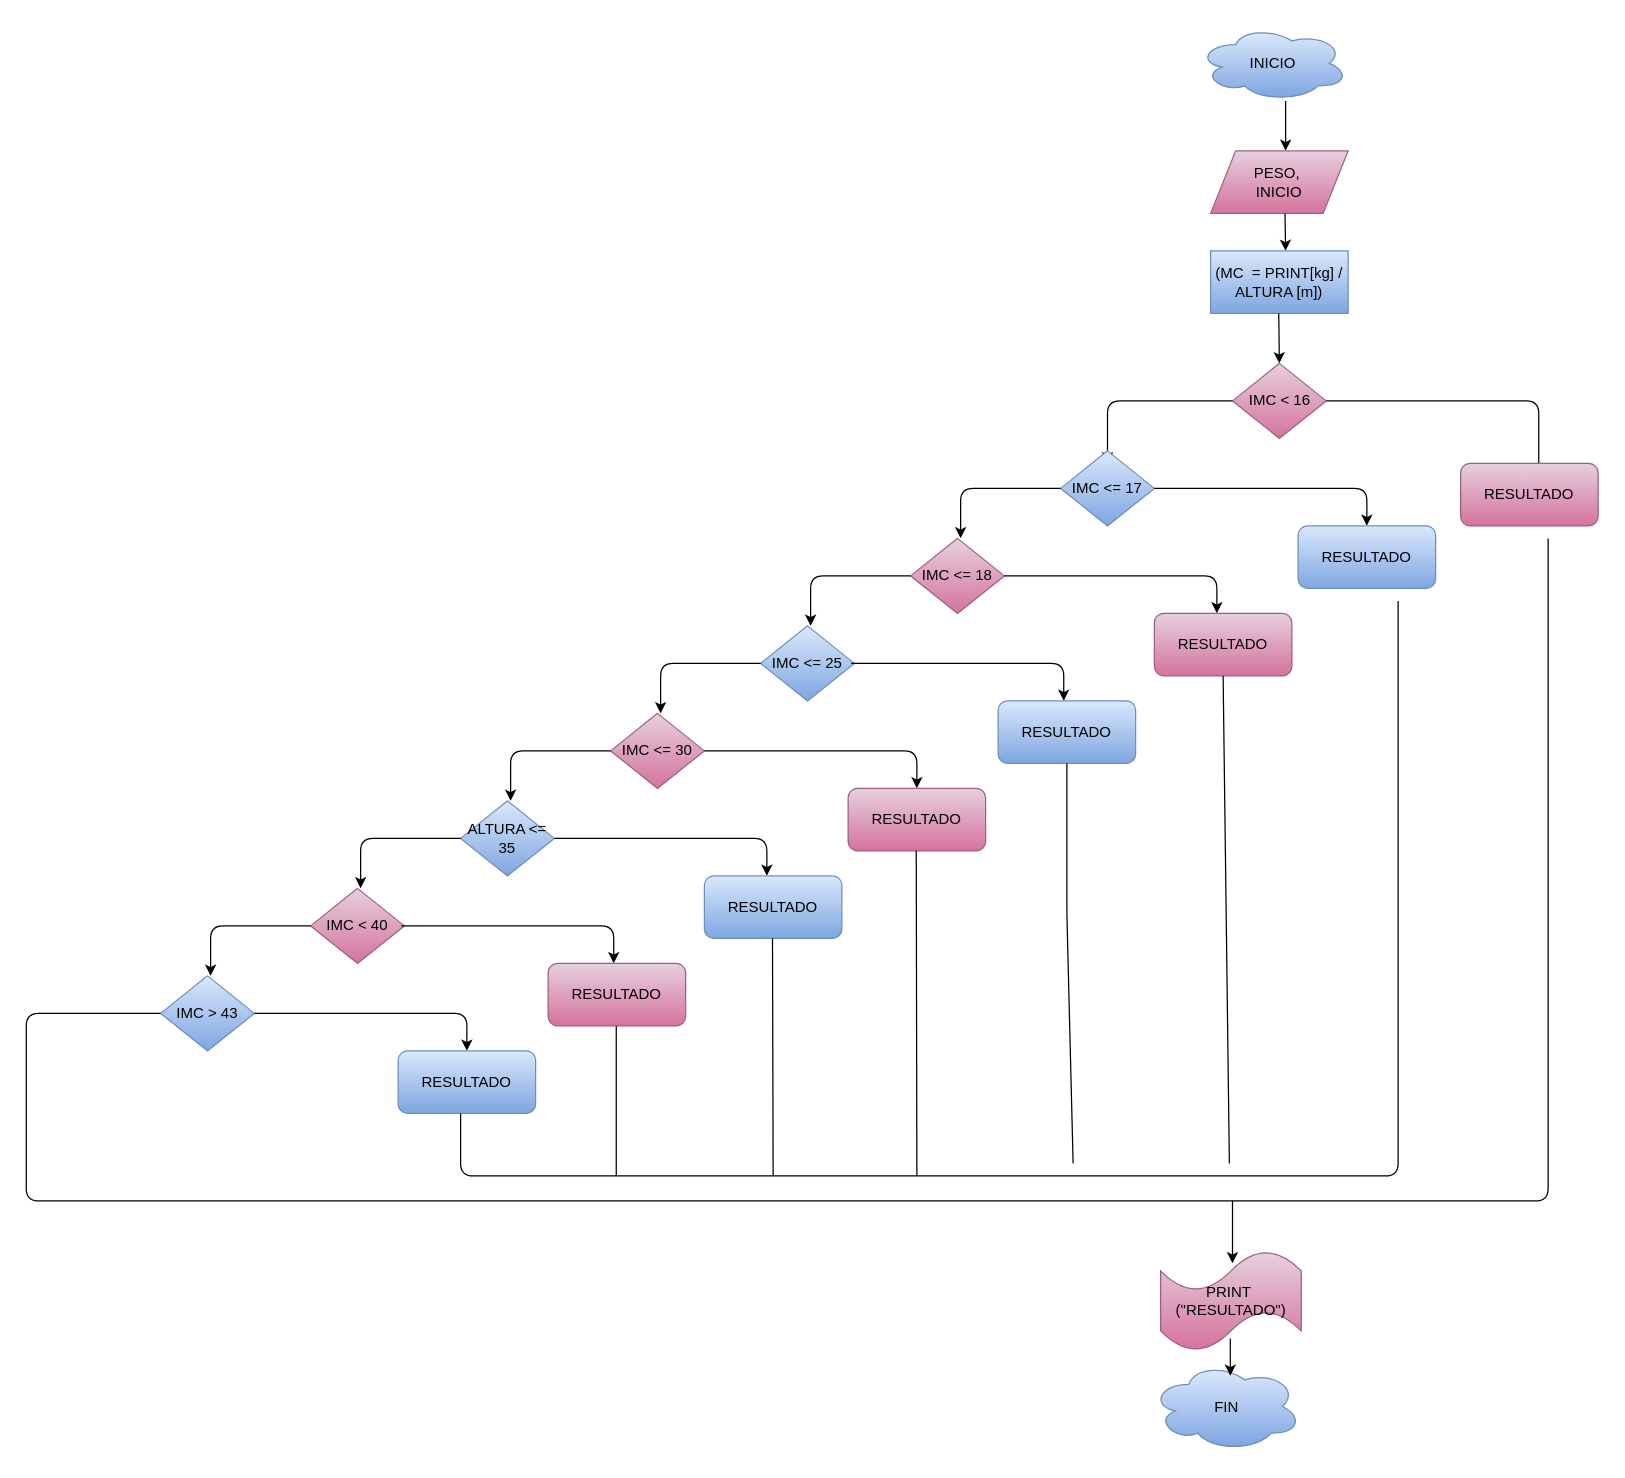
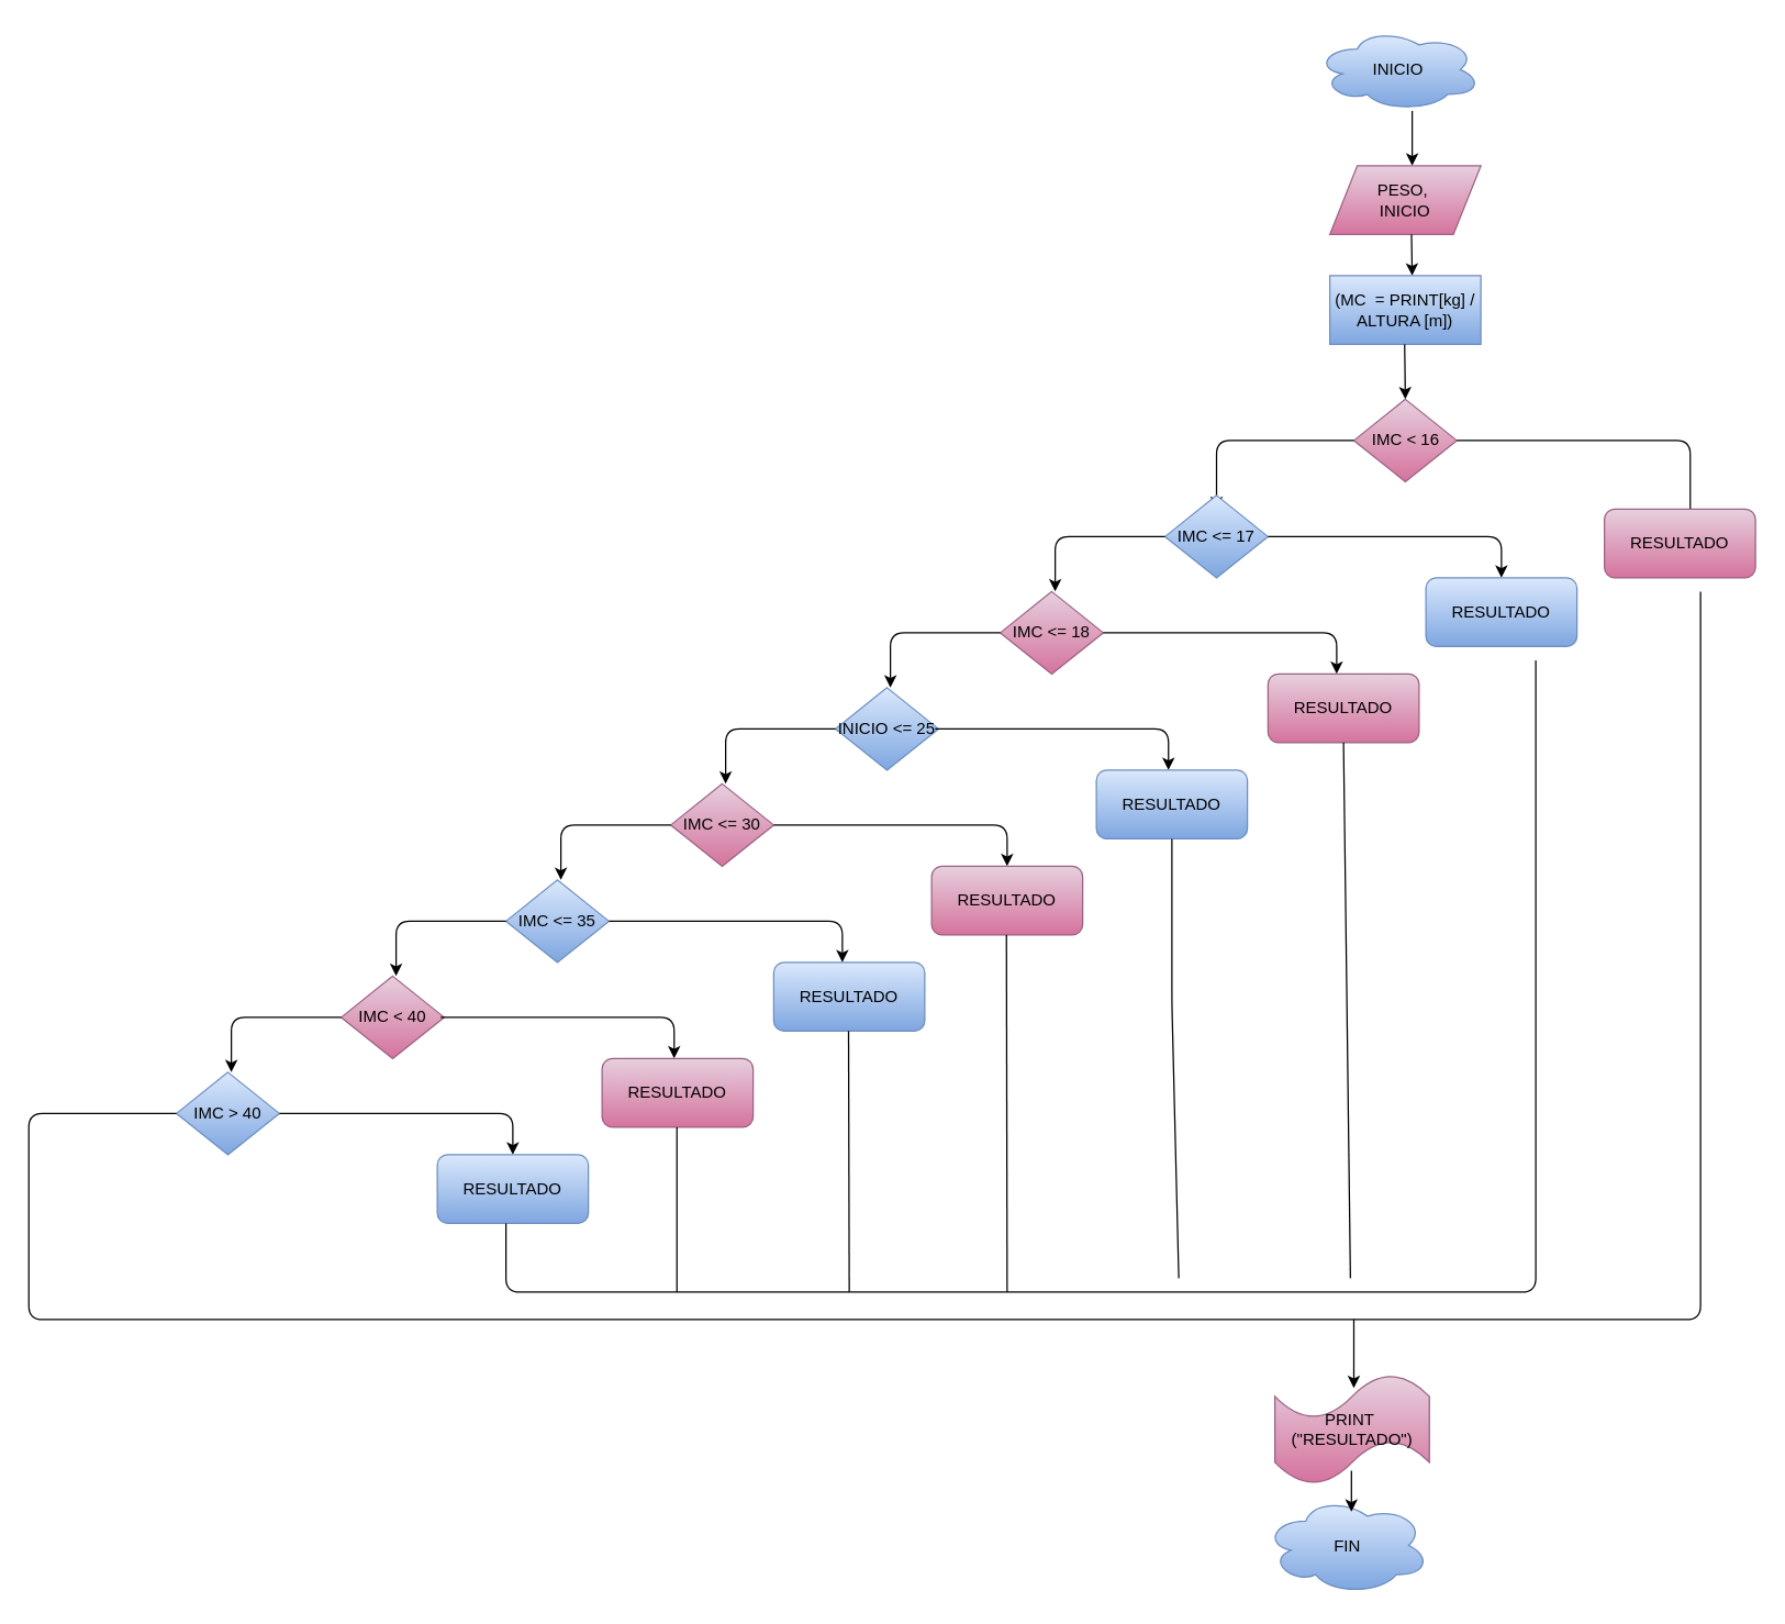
  <mxCell id="0" />
  <mxCell id="1" parent="0" />
  <mxCell id="2" value="" style="endArrow=classic;html=1;" edge="1" parent="1"><mxGeometry width="50" height="50" relative="1" as="geometry"><mxPoint x="1028" y="80" as="sourcePoint" /><mxPoint x="1028" y="120" as="targetPoint" /></mxGeometry></mxCell>
  <mxCell id="3" value="PESO,&amp;nbsp;&lt;br&gt;INICIO" style="shape=parallelogram;perimeter=parallelogramPerimeter;whiteSpace=wrap;html=1;fixedSize=1;fillColor=#e6d0de;gradientColor=#d5739d;strokeColor=#996185;" vertex="1" parent="1"><mxGeometry x="968" y="120" width="110" height="50" as="geometry" /></mxCell>
  <mxCell id="4" value="" style="endArrow=classic;html=1;" edge="1" parent="1"><mxGeometry width="50" height="50" relative="1" as="geometry"><mxPoint x="1027.5" y="170" as="sourcePoint" /><mxPoint x="1028" y="200" as="targetPoint" /></mxGeometry></mxCell>
  <mxCell id="5" value="(MC&amp;nbsp; = PRINT[kg] /&lt;br&gt;ALTURA [m])" style="rounded=0;whiteSpace=wrap;html=1;fillColor=#dae8fc;gradientColor=#7ea6e0;strokeColor=#6c8ebf;" vertex="1" parent="1"><mxGeometry x="968" y="200" width="110" height="50" as="geometry" /></mxCell>
  <mxCell id="6" value="" style="endArrow=classic;html=1;" edge="1" parent="1"><mxGeometry width="50" height="50" relative="1" as="geometry"><mxPoint x="1022.5" y="250" as="sourcePoint" /><mxPoint x="1023" y="290" as="targetPoint" /></mxGeometry></mxCell>
  <mxCell id="7" value="IMC &amp;lt; 16" style="rhombus;whiteSpace=wrap;html=1;fillColor=#e6d0de;gradientColor=#d5739d;strokeColor=#996185;" vertex="1" parent="1"><mxGeometry x="985.5" y="290" width="75" height="60" as="geometry" /></mxCell>
  <mxCell id="8" value="" style="endArrow=classic;html=1;" edge="1" parent="1"><mxGeometry width="50" height="50" relative="1" as="geometry"><mxPoint x="985.5" y="320" as="sourcePoint" /><mxPoint x="885.5" y="370" as="targetPoint" /><Array as="points"><mxPoint x="935.5" y="320" /><mxPoint x="885.5" y="320" /></Array></mxGeometry></mxCell>
  <mxCell id="9" value="" style="endArrow=classic;html=1;" edge="1" parent="1"><mxGeometry width="50" height="50" relative="1" as="geometry"><mxPoint x="1060.5" y="320" as="sourcePoint" /><mxPoint x="1230.5" y="380" as="targetPoint" /><Array as="points"><mxPoint x="1170.5" y="320" /><mxPoint x="1230.5" y="320" /></Array></mxGeometry></mxCell>
  <mxCell id="10" value="RESULTADO" style="rounded=1;whiteSpace=wrap;html=1;fillColor=#e6d0de;gradientColor=#d5739d;strokeColor=#996185;" vertex="1" parent="1"><mxGeometry x="1168" y="370" width="110" height="50" as="geometry" /></mxCell>
  <mxCell id="11" value="IMC &amp;lt;= 17" style="rhombus;whiteSpace=wrap;html=1;fillColor=#dae8fc;gradientColor=#7ea6e0;strokeColor=#6c8ebf;" vertex="1" parent="1"><mxGeometry x="848" y="360" width="75" height="60" as="geometry" /></mxCell>
  <mxCell id="12" value="" style="endArrow=classic;html=1;" edge="1" parent="1"><mxGeometry width="50" height="50" relative="1" as="geometry"><mxPoint x="923" y="390" as="sourcePoint" /><mxPoint x="1093" y="420" as="targetPoint" /><Array as="points"><mxPoint x="1033" y="390" /><mxPoint x="1093" y="390" /></Array></mxGeometry></mxCell>
  <mxCell id="13" value="RESULTADO" style="rounded=1;whiteSpace=wrap;html=1;fillColor=#dae8fc;gradientColor=#7ea6e0;strokeColor=#6c8ebf;" vertex="1" parent="1"><mxGeometry x="1038" y="420" width="110" height="50" as="geometry" /></mxCell>
  <mxCell id="14" value="" style="endArrow=classic;html=1;" edge="1" parent="1"><mxGeometry width="50" height="50" relative="1" as="geometry"><mxPoint x="848" y="390" as="sourcePoint" /><mxPoint x="768" y="430" as="targetPoint" /><Array as="points"><mxPoint x="818" y="390" /><mxPoint x="768" y="390" /></Array></mxGeometry></mxCell>
  <mxCell id="15" value="IMC &amp;lt;= 18" style="rhombus;whiteSpace=wrap;html=1;fillColor=#e6d0de;gradientColor=#d5739d;strokeColor=#996185;" vertex="1" parent="1"><mxGeometry x="728" y="430" width="75" height="60" as="geometry" /></mxCell>
  <mxCell id="16" value="" style="endArrow=classic;html=1;" edge="1" parent="1"><mxGeometry width="50" height="50" relative="1" as="geometry"><mxPoint x="803" y="460" as="sourcePoint" /><mxPoint x="973" y="490" as="targetPoint" /><Array as="points"><mxPoint x="913" y="460" /><mxPoint x="973" y="460" /></Array></mxGeometry></mxCell>
  <mxCell id="17" value="RESULTADO" style="rounded=1;whiteSpace=wrap;html=1;fillColor=#e6d0de;gradientColor=#d5739d;strokeColor=#996185;" vertex="1" parent="1"><mxGeometry x="923" y="490" width="110" height="50" as="geometry" /></mxCell>
  <mxCell id="18" value="" style="endArrow=classic;html=1;" edge="1" parent="1"><mxGeometry width="50" height="50" relative="1" as="geometry"><mxPoint x="728" y="460" as="sourcePoint" /><mxPoint x="648" y="500" as="targetPoint" /><Array as="points"><mxPoint x="698" y="460" /><mxPoint x="648" y="460" /></Array></mxGeometry></mxCell>
- <mxCell id="19" value="IMC &amp;lt;= 25" style="rhombus;whiteSpace=wrap;html=1;fillColor=#dae8fc;gradientColor=#7ea6e0;strokeColor=#6c8ebf;" vertex="1" parent="1"><mxGeometry x="608" y="500" width="75" height="60" as="geometry" /></mxCell>
+ <mxCell id="19" value="INICIO &amp;lt;= 25" style="rhombus;whiteSpace=wrap;html=1;fillColor=#dae8fc;gradientColor=#7ea6e0;strokeColor=#6c8ebf;" vertex="1" parent="1"><mxGeometry x="608" y="500" width="75" height="60" as="geometry" /></mxCell>
  <mxCell id="20" value="" style="endArrow=classic;html=1;" edge="1" parent="1"><mxGeometry width="50" height="50" relative="1" as="geometry"><mxPoint x="608" y="530" as="sourcePoint" /><mxPoint x="528" y="570" as="targetPoint" /><Array as="points"><mxPoint x="578" y="530" /><mxPoint x="528" y="530" /></Array></mxGeometry></mxCell>
  <mxCell id="21" value="" style="endArrow=classic;html=1;" edge="1" parent="1"><mxGeometry width="50" height="50" relative="1" as="geometry"><mxPoint x="680.5" y="530" as="sourcePoint" /><mxPoint x="850.5" y="560" as="targetPoint" /><Array as="points"><mxPoint x="790.5" y="530" /><mxPoint x="850.5" y="530" /></Array></mxGeometry></mxCell>
  <mxCell id="22" value="RESULTADO" style="rounded=1;whiteSpace=wrap;html=1;fillColor=#dae8fc;gradientColor=#7ea6e0;strokeColor=#6c8ebf;" vertex="1" parent="1"><mxGeometry x="798" y="560" width="110" height="50" as="geometry" /></mxCell>
  <mxCell id="23" value="IMC &amp;lt;= 30" style="rhombus;whiteSpace=wrap;html=1;fillColor=#e6d0de;gradientColor=#d5739d;strokeColor=#996185;" vertex="1" parent="1"><mxGeometry x="488" y="570" width="75" height="60" as="geometry" /></mxCell>
  <mxCell id="24" value="" style="endArrow=classic;html=1;" edge="1" parent="1"><mxGeometry width="50" height="50" relative="1" as="geometry"><mxPoint x="488" y="600" as="sourcePoint" /><mxPoint x="408" y="640" as="targetPoint" /><Array as="points"><mxPoint x="458" y="600" /><mxPoint x="408" y="600" /></Array></mxGeometry></mxCell>
  <mxCell id="25" value="" style="endArrow=classic;html=1;" edge="1" parent="1"><mxGeometry width="50" height="50" relative="1" as="geometry"><mxPoint x="563" y="600" as="sourcePoint" /><mxPoint x="733" y="630" as="targetPoint" /><Array as="points"><mxPoint x="673" y="600" /><mxPoint x="733" y="600" /></Array></mxGeometry></mxCell>
  <mxCell id="26" value="RESULTADO" style="rounded=1;whiteSpace=wrap;html=1;fillColor=#e6d0de;gradientColor=#d5739d;strokeColor=#996185;" vertex="1" parent="1"><mxGeometry x="678" y="630" width="110" height="50" as="geometry" /></mxCell>
- <mxCell id="27" value="ALTURA &amp;lt;= 35" style="rhombus;whiteSpace=wrap;html=1;fillColor=#dae8fc;gradientColor=#7ea6e0;strokeColor=#6c8ebf;" vertex="1" parent="1"><mxGeometry x="368" y="640" width="75" height="60" as="geometry" /></mxCell>
+ <mxCell id="27" value="IMC &amp;lt;= 35" style="rhombus;whiteSpace=wrap;html=1;fillColor=#dae8fc;gradientColor=#7ea6e0;strokeColor=#6c8ebf;" vertex="1" parent="1"><mxGeometry x="368" y="640" width="75" height="60" as="geometry" /></mxCell>
  <mxCell id="28" value="" style="endArrow=classic;html=1;" edge="1" parent="1"><mxGeometry width="50" height="50" relative="1" as="geometry"><mxPoint x="368" y="670" as="sourcePoint" /><mxPoint x="288" y="710" as="targetPoint" /><Array as="points"><mxPoint x="338" y="670" /><mxPoint x="288" y="670" /></Array></mxGeometry></mxCell>
  <mxCell id="29" value="" style="endArrow=classic;html=1;" edge="1" parent="1"><mxGeometry width="50" height="50" relative="1" as="geometry"><mxPoint x="443" y="670" as="sourcePoint" /><mxPoint x="613" y="700" as="targetPoint" /><Array as="points"><mxPoint x="553" y="670" /><mxPoint x="613" y="670" /></Array></mxGeometry></mxCell>
  <mxCell id="30" value="RESULTADO" style="rounded=1;whiteSpace=wrap;html=1;fillColor=#dae8fc;gradientColor=#7ea6e0;strokeColor=#6c8ebf;" vertex="1" parent="1"><mxGeometry x="563" y="700" width="110" height="50" as="geometry" /></mxCell>
  <mxCell id="31" value="IMC &amp;lt; 40" style="rhombus;whiteSpace=wrap;html=1;fillColor=#e6d0de;gradientColor=#d5739d;strokeColor=#996185;" vertex="1" parent="1"><mxGeometry x="248" y="710" width="75" height="60" as="geometry" /></mxCell>
  <mxCell id="32" value="" style="endArrow=classic;html=1;" edge="1" parent="1"><mxGeometry width="50" height="50" relative="1" as="geometry"><mxPoint x="248" y="740" as="sourcePoint" /><mxPoint x="168" y="780" as="targetPoint" /><Array as="points"><mxPoint x="218" y="740" /><mxPoint x="168" y="740" /></Array></mxGeometry></mxCell>
  <mxCell id="33" value="" style="endArrow=classic;html=1;" edge="1" parent="1"><mxGeometry width="50" height="50" relative="1" as="geometry"><mxPoint x="320.5" y="740" as="sourcePoint" /><mxPoint x="490.5" y="770" as="targetPoint" /><Array as="points"><mxPoint x="430.5" y="740" /><mxPoint x="490.5" y="740" /></Array></mxGeometry></mxCell>
  <mxCell id="34" value="RESULTADO" style="rounded=1;whiteSpace=wrap;html=1;fillColor=#e6d0de;gradientColor=#d5739d;strokeColor=#996185;" vertex="1" parent="1"><mxGeometry x="438" y="770" width="110" height="50" as="geometry" /></mxCell>
- <mxCell id="35" value="IMC &amp;gt; 43" style="rhombus;whiteSpace=wrap;html=1;fillColor=#dae8fc;gradientColor=#7ea6e0;strokeColor=#6c8ebf;" vertex="1" parent="1"><mxGeometry x="128" y="780" width="75" height="60" as="geometry" /></mxCell>
+ <mxCell id="35" value="IMC &amp;gt; 40" style="rhombus;whiteSpace=wrap;html=1;fillColor=#dae8fc;gradientColor=#7ea6e0;strokeColor=#6c8ebf;" vertex="1" parent="1"><mxGeometry x="128" y="780" width="75" height="60" as="geometry" /></mxCell>
  <mxCell id="36" value="" style="endArrow=classic;html=1;" edge="1" parent="1"><mxGeometry width="50" height="50" relative="1" as="geometry"><mxPoint x="203" y="810" as="sourcePoint" /><mxPoint x="373" y="840" as="targetPoint" /><Array as="points"><mxPoint x="313" y="810" /><mxPoint x="373" y="810" /></Array></mxGeometry></mxCell>
  <mxCell id="37" value="RESULTADO" style="rounded=1;whiteSpace=wrap;html=1;fillColor=#dae8fc;gradientColor=#7ea6e0;strokeColor=#6c8ebf;" vertex="1" parent="1"><mxGeometry x="318" y="840" width="110" height="50" as="geometry" /></mxCell>
  <mxCell id="38" value="" style="endArrow=none;html=1;" edge="1" parent="1"><mxGeometry width="50" height="50" relative="1" as="geometry"><mxPoint x="1238" y="430" as="sourcePoint" /><mxPoint x="128" y="810" as="targetPoint" /><Array as="points"><mxPoint x="1238" y="960" /><mxPoint x="1098" y="960" /><mxPoint x="948" y="960" /><mxPoint x="628" y="960" /><mxPoint x="20.5" y="960" /><mxPoint x="20.5" y="810" /></Array></mxGeometry></mxCell>
  <mxCell id="39" value="" style="endArrow=none;html=1;" edge="1" parent="1"><mxGeometry width="50" height="50" relative="1" as="geometry"><mxPoint x="1118" y="480" as="sourcePoint" /><mxPoint x="368" y="890" as="targetPoint" /><Array as="points"><mxPoint x="1118" y="940" /><mxPoint x="1088" y="940" /><mxPoint x="1018" y="940" /><mxPoint x="838" y="940" /><mxPoint x="438" y="940" /><mxPoint x="368" y="940" /></Array></mxGeometry></mxCell>
  <mxCell id="40" value="" style="endArrow=none;html=1;" edge="1" parent="1"><mxGeometry width="50" height="50" relative="1" as="geometry"><mxPoint x="492.5" y="940" as="sourcePoint" /><mxPoint x="492.5" y="820" as="targetPoint" /></mxGeometry></mxCell>
  <mxCell id="41" value="" style="endArrow=none;html=1;" edge="1" parent="1"><mxGeometry width="50" height="50" relative="1" as="geometry"><mxPoint x="618" y="940" as="sourcePoint" /><mxPoint x="617.5" y="750" as="targetPoint" /></mxGeometry></mxCell>
  <mxCell id="42" value="" style="endArrow=none;html=1;" edge="1" parent="1"><mxGeometry width="50" height="50" relative="1" as="geometry"><mxPoint x="733" y="940" as="sourcePoint" /><mxPoint x="732.5" y="680" as="targetPoint" /></mxGeometry></mxCell>
  <mxCell id="43" value="" style="endArrow=none;html=1;entryX=0.5;entryY=1;entryDx=0;entryDy=0;" edge="1" parent="1" target="22"><mxGeometry width="50" height="50" relative="1" as="geometry"><mxPoint x="858" y="930" as="sourcePoint" /><mxPoint x="853" y="630" as="targetPoint" /><Array as="points"><mxPoint x="853" y="730" /></Array></mxGeometry></mxCell>
  <mxCell id="44" value="" style="endArrow=none;html=1;entryX=0.5;entryY=1;entryDx=0;entryDy=0;" edge="1" parent="1"><mxGeometry width="50" height="50" relative="1" as="geometry"><mxPoint x="983" y="930" as="sourcePoint" /><mxPoint x="978" y="540" as="targetPoint" /></mxGeometry></mxCell>
  <mxCell id="45" value="" style="endArrow=classic;html=1;" edge="1" parent="1"><mxGeometry width="50" height="50" relative="1" as="geometry"><mxPoint x="985.5" y="960" as="sourcePoint" /><mxPoint x="985.5" y="1010" as="targetPoint" /></mxGeometry></mxCell>
  <mxCell id="46" value="PRINT&amp;nbsp;&lt;br&gt;(&quot;RESULTADO&quot;)" style="shape=tape;whiteSpace=wrap;html=1;fillColor=#e6d0de;gradientColor=#d5739d;strokeColor=#996185;" vertex="1" parent="1"><mxGeometry x="928" y="1000" width="112.5" height="80" as="geometry" /></mxCell>
  <mxCell id="47" value="FIN" style="ellipse;shape=cloud;whiteSpace=wrap;html=1;fillColor=#dae8fc;gradientColor=#7ea6e0;strokeColor=#6c8ebf;" vertex="1" parent="1"><mxGeometry x="920.5" y="1089" width="120" height="71" as="geometry" /></mxCell>
  <mxCell id="48" value="" style="endArrow=classic;html=1;" edge="1" parent="1"><mxGeometry width="50" height="50" relative="1" as="geometry"><mxPoint x="983.75" y="1070" as="sourcePoint" /><mxPoint x="983.75" y="1100" as="targetPoint" /></mxGeometry></mxCell>
  <mxCell id="49" value="INICIO" style="ellipse;shape=cloud;whiteSpace=wrap;html=1;fillColor=#dae8fc;gradientColor=#7ea6e0;strokeColor=#6c8ebf;" vertex="1" parent="1"><mxGeometry x="958" y="20" width="120" height="60" as="geometry" /></mxCell>
